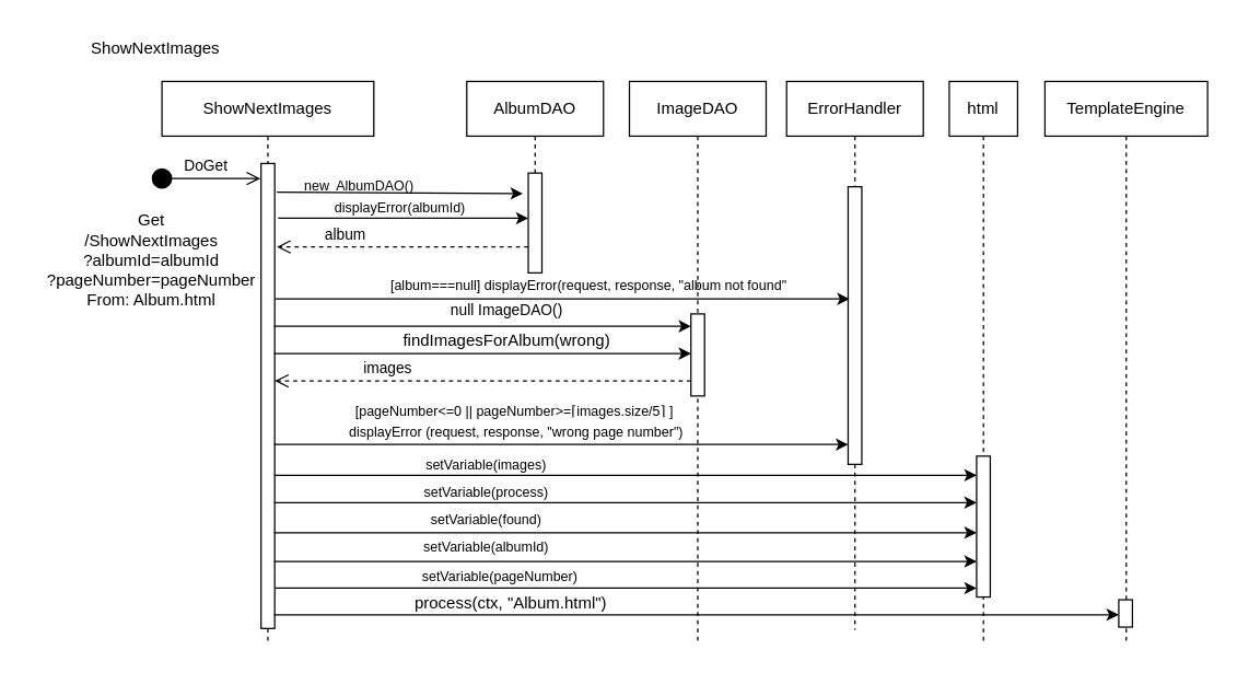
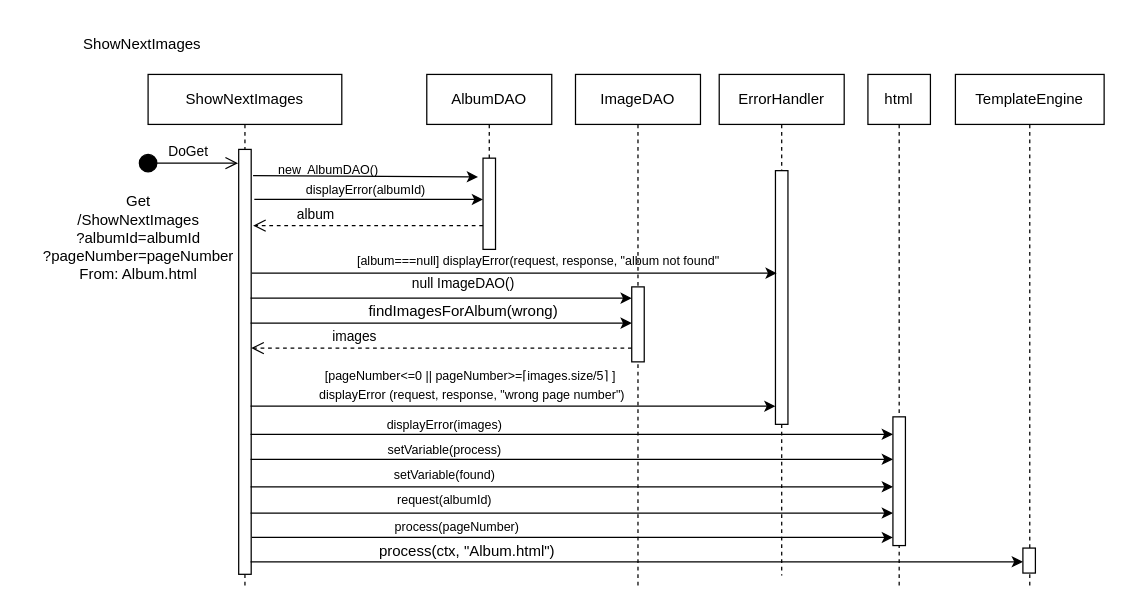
  <mxCell id="0" />
  <mxCell id="1" parent="0" />
  <mxCell id="2" value="&lt;span style=&quot;text-wrap: nowrap;&quot;&gt;ShowNextImages&lt;/span&gt;" style="shape=umlLifeline;perimeter=lifelinePerimeter;whiteSpace=wrap;html=1;container=0;dropTarget=0;collapsible=0;recursiveResize=0;outlineConnect=0;portConstraint=eastwest;newEdgeStyle={&quot;edgeStyle&quot;:&quot;elbowEdgeStyle&quot;,&quot;elbow&quot;:&quot;vertical&quot;,&quot;curved&quot;:0,&quot;rounded&quot;:0};" parent="1" vertex="1"><mxGeometry x="118" y="59" width="155" height="411" as="geometry" /></mxCell>
  <mxCell id="3" value="" style="html=1;points=[];perimeter=orthogonalPerimeter;outlineConnect=0;targetShapes=umlLifeline;portConstraint=eastwest;newEdgeStyle={&quot;edgeStyle&quot;:&quot;elbowEdgeStyle&quot;,&quot;elbow&quot;:&quot;vertical&quot;,&quot;curved&quot;:0,&quot;rounded&quot;:0};" parent="2" vertex="1"><mxGeometry x="72.5" y="60" width="10" height="340" as="geometry" /></mxCell>
  <mxCell id="4" value="DoGet" style="html=1;verticalAlign=bottom;startArrow=circle;startFill=1;endArrow=open;startSize=6;endSize=8;curved=0;rounded=0;" parent="1" edge="1"><mxGeometry width="80" relative="1" as="geometry"><mxPoint x="110" y="130" as="sourcePoint" /><mxPoint x="190" y="130" as="targetPoint" /><mxPoint as="offset" /></mxGeometry></mxCell>
  <mxCell id="5" value="ShowNextImages" style="text;html=1;align=center;verticalAlign=middle;resizable=0;points=[];autosize=1;strokeColor=none;fillColor=none;" parent="1" vertex="1"><mxGeometry x="53" y="20" width="120" height="30" as="geometry" /></mxCell>
  <mxCell id="6" value="&lt;div&gt;Get&lt;/div&gt;&lt;div&gt;/ShowNextImages&lt;/div&gt;&lt;div&gt;?albumId=albumId&lt;/div&gt;&lt;div&gt;?pageNumber=pageNumber&lt;/div&gt;&lt;div&gt;From: Album.html&lt;/div&gt;&lt;div&gt;&lt;br&gt;&lt;/div&gt;" style="text;html=1;align=center;verticalAlign=middle;resizable=0;points=[];autosize=1;strokeColor=none;fillColor=none;" parent="1" vertex="1"><mxGeometry x="20" y="147" width="180" height="100" as="geometry" /></mxCell>
  <mxCell id="7" value="" style="endArrow=classic;html=1;rounded=0;" parent="1" edge="1" target="11"><mxGeometry width="50" height="50" relative="1" as="geometry"><mxPoint x="200" y="410" as="sourcePoint" /><mxPoint x="620" y="410" as="targetPoint" /></mxGeometry></mxCell>
  <mxCell id="8" value="TemplateEngine" style="shape=umlLifeline;perimeter=lifelinePerimeter;whiteSpace=wrap;html=1;container=0;dropTarget=0;collapsible=0;recursiveResize=0;outlineConnect=0;portConstraint=eastwest;newEdgeStyle={&quot;edgeStyle&quot;:&quot;elbowEdgeStyle&quot;,&quot;elbow&quot;:&quot;vertical&quot;,&quot;curved&quot;:0,&quot;rounded&quot;:0};" parent="1" vertex="1"><mxGeometry x="764" y="59" width="119" height="411" as="geometry" /></mxCell>
  <mxCell id="9" value="" style="html=1;points=[];perimeter=orthogonalPerimeter;outlineConnect=0;targetShapes=umlLifeline;portConstraint=eastwest;newEdgeStyle={&quot;edgeStyle&quot;:&quot;elbowEdgeStyle&quot;,&quot;elbow&quot;:&quot;vertical&quot;,&quot;curved&quot;:0,&quot;rounded&quot;:0};" parent="8" vertex="1"><mxGeometry x="54" y="379" width="10" height="20" as="geometry" /></mxCell>
  <mxCell id="10" value="html" style="shape=umlLifeline;perimeter=lifelinePerimeter;whiteSpace=wrap;html=1;container=0;dropTarget=0;collapsible=0;recursiveResize=0;outlineConnect=0;portConstraint=eastwest;newEdgeStyle={&quot;edgeStyle&quot;:&quot;elbowEdgeStyle&quot;,&quot;elbow&quot;:&quot;vertical&quot;,&quot;curved&quot;:0,&quot;rounded&quot;:0};" parent="1" vertex="1"><mxGeometry x="694" y="59" width="50" height="411" as="geometry" /></mxCell>
  <mxCell id="11" value="" style="html=1;points=[];perimeter=orthogonalPerimeter;outlineConnect=0;targetShapes=umlLifeline;portConstraint=eastwest;newEdgeStyle={&quot;edgeStyle&quot;:&quot;elbowEdgeStyle&quot;,&quot;elbow&quot;:&quot;vertical&quot;,&quot;curved&quot;:0,&quot;rounded&quot;:0};" parent="10" vertex="1"><mxGeometry x="20" y="274" width="10" height="103" as="geometry" /></mxCell>
  <mxCell id="12" value="" style="endArrow=classic;html=1;rounded=0;" parent="1" target="9" edge="1"><mxGeometry width="50" height="50" relative="1" as="geometry"><mxPoint x="200" y="449" as="sourcePoint" /><mxPoint x="724" y="449" as="targetPoint" /></mxGeometry></mxCell>
  <mxCell id="13" value="process(ctx, &quot;Album.html&quot;)" style="text;html=1;align=center;verticalAlign=middle;resizable=0;points=[];autosize=1;strokeColor=none;fillColor=none;" parent="1" vertex="1"><mxGeometry x="293" y="426" width="160" height="30" as="geometry" /></mxCell>
  <mxCell id="14" value="ImageDAO" style="shape=umlLifeline;perimeter=lifelinePerimeter;whiteSpace=wrap;html=1;container=0;dropTarget=0;collapsible=0;recursiveResize=0;outlineConnect=0;portConstraint=eastwest;newEdgeStyle={&quot;edgeStyle&quot;:&quot;elbowEdgeStyle&quot;,&quot;elbow&quot;:&quot;vertical&quot;,&quot;curved&quot;:0,&quot;rounded&quot;:0};" parent="1" vertex="1"><mxGeometry x="460" y="59" width="100" height="411" as="geometry" /></mxCell>
  <mxCell id="15" value="" style="html=1;points=[];perimeter=orthogonalPerimeter;outlineConnect=0;targetShapes=umlLifeline;portConstraint=eastwest;newEdgeStyle={&quot;edgeStyle&quot;:&quot;elbowEdgeStyle&quot;,&quot;elbow&quot;:&quot;vertical&quot;,&quot;curved&quot;:0,&quot;rounded&quot;:0};" parent="14" vertex="1"><mxGeometry x="45" y="170" width="10" height="60" as="geometry" /></mxCell>
  <mxCell id="16" value="" style="endArrow=classic;html=1;rounded=0;exitX=1.02;exitY=0.085;exitDx=0;exitDy=0;exitPerimeter=0;" parent="1" edge="1" target="15"><mxGeometry width="50" height="50" relative="1" as="geometry"><mxPoint x="200" y="238" as="sourcePoint" /><mxPoint x="485" y="238" as="targetPoint" /></mxGeometry></mxCell>
  <mxCell id="17" value="&lt;font style=&quot;font-size: 11px;&quot;&gt;null ImageDAO()&lt;/font&gt;" style="text;html=1;align=center;verticalAlign=middle;resizable=0;points=[];autosize=1;strokeColor=none;fillColor=none;" parent="1" vertex="1"><mxGeometry x="315" y="211" width="110" height="30" as="geometry" /></mxCell>
  <mxCell id="18" value="" style="endArrow=classic;html=1;rounded=0;exitX=1.02;exitY=0.085;exitDx=0;exitDy=0;exitPerimeter=0;" parent="1" edge="1" target="15"><mxGeometry width="50" height="50" relative="1" as="geometry"><mxPoint x="200" y="258" as="sourcePoint" /><mxPoint x="485" y="258" as="targetPoint" /></mxGeometry></mxCell>
  <mxCell id="19" value="findImagesForAlbum(wrong)" style="text;html=1;align=center;verticalAlign=middle;resizable=0;points=[];autosize=1;strokeColor=none;fillColor=none;" parent="1" vertex="1"><mxGeometry x="280" y="234" width="180" height="30" as="geometry" /></mxCell>
  <mxCell id="20" value="images" style="html=1;verticalAlign=bottom;endArrow=open;dashed=1;endSize=8;edgeStyle=elbowEdgeStyle;elbow=vertical;curved=0;rounded=0;" parent="1" edge="1"><mxGeometry x="0.456" relative="1" as="geometry"><mxPoint x="200.5" y="278" as="targetPoint" /><Array as="points"><mxPoint x="480" y="278" /></Array><mxPoint x="505" y="278" as="sourcePoint" /><mxPoint as="offset" /></mxGeometry></mxCell>
  <mxCell id="21" value="" style="endArrow=classic;html=1;rounded=0;" parent="1" edge="1" target="11"><mxGeometry width="50" height="50" relative="1" as="geometry"><mxPoint x="200" y="347" as="sourcePoint" /><mxPoint x="620" y="347" as="targetPoint" /></mxGeometry></mxCell>
  <mxCell id="22" value="" style="endArrow=classic;html=1;rounded=0;" parent="1" edge="1" target="11"><mxGeometry width="50" height="50" relative="1" as="geometry"><mxPoint x="200" y="367" as="sourcePoint" /><mxPoint x="620" y="367" as="targetPoint" /></mxGeometry></mxCell>
  <mxCell id="23" value="" style="endArrow=classic;html=1;rounded=0;" parent="1" edge="1" target="11"><mxGeometry width="50" height="50" relative="1" as="geometry"><mxPoint x="200" y="389" as="sourcePoint" /><mxPoint x="620" y="389" as="targetPoint" /></mxGeometry></mxCell>
- <mxCell id="24" value="&lt;font style=&quot;font-size: 10px;&quot;&gt;setVariable(images)&lt;/font&gt;" style="text;html=1;align=center;verticalAlign=middle;resizable=0;points=[];autosize=1;strokeColor=none;fillColor=none;" parent="1" vertex="1"><mxGeometry x="300" y="324" width="110" height="30" as="geometry" /></mxCell>
+ <mxCell id="24" value="&lt;font style=&quot;font-size: 10px;&quot;&gt;displayError(images)&lt;/font&gt;" style="text;html=1;align=center;verticalAlign=middle;resizable=0;points=[];autosize=1;strokeColor=none;fillColor=none;" parent="1" vertex="1"><mxGeometry x="300" y="324" width="110" height="30" as="geometry" /></mxCell>
  <mxCell id="25" value="&lt;font style=&quot;font-size: 10px;&quot;&gt;setVariable(process)&lt;/font&gt;" style="text;html=1;align=center;verticalAlign=middle;resizable=0;points=[];autosize=1;strokeColor=none;fillColor=none;" parent="1" vertex="1"><mxGeometry x="290" y="344" width="130" height="30" as="geometry" /></mxCell>
  <mxCell id="26" value="&lt;font style=&quot;font-size: 10px;&quot;&gt;setVariable(found)&lt;/font&gt;" style="text;html=1;align=center;verticalAlign=middle;resizable=0;points=[];autosize=1;strokeColor=none;fillColor=none;" parent="1" vertex="1"><mxGeometry x="295" y="364" width="120" height="30" as="geometry" /></mxCell>
- <mxCell id="27" value="&lt;font style=&quot;font-size: 10px;&quot;&gt;setVariable(albumId)&lt;/font&gt;" style="text;html=1;align=center;verticalAlign=middle;resizable=0;points=[];autosize=1;strokeColor=none;fillColor=none;" parent="1" vertex="1"><mxGeometry x="295" y="384" width="120" height="30" as="geometry" /></mxCell>
+ <mxCell id="27" value="&lt;font style=&quot;font-size: 10px;&quot;&gt;request(albumId)&lt;/font&gt;" style="text;html=1;align=center;verticalAlign=middle;resizable=0;points=[];autosize=1;strokeColor=none;fillColor=none;" parent="1" vertex="1"><mxGeometry x="295" y="384" width="120" height="30" as="geometry" /></mxCell>
  <mxCell id="28" value="" style="endArrow=classic;html=1;rounded=0;" edge="1" parent="1" target="11"><mxGeometry width="50" height="50" relative="1" as="geometry"><mxPoint x="201" y="429.5" as="sourcePoint" /><mxPoint x="621" y="429.5" as="targetPoint" /></mxGeometry></mxCell>
- <mxCell id="29" value="&lt;font style=&quot;font-size: 10px;&quot;&gt;setVariable(pageNumber)&lt;/font&gt;" style="text;html=1;align=center;verticalAlign=middle;resizable=0;points=[];autosize=1;strokeColor=none;fillColor=none;" vertex="1" parent="1"><mxGeometry x="295" y="406" width="140" height="30" as="geometry" /></mxCell>
+ <mxCell id="29" value="&lt;font style=&quot;font-size: 10px;&quot;&gt;process(pageNumber)&lt;/font&gt;" style="text;html=1;align=center;verticalAlign=middle;resizable=0;points=[];autosize=1;strokeColor=none;fillColor=none;" vertex="1" parent="1"><mxGeometry x="295" y="406" width="140" height="30" as="geometry" /></mxCell>
  <mxCell id="30" value="ErrorHandler" style="shape=umlLifeline;perimeter=lifelinePerimeter;whiteSpace=wrap;html=1;container=0;dropTarget=0;collapsible=0;recursiveResize=0;outlineConnect=0;portConstraint=eastwest;newEdgeStyle={&quot;edgeStyle&quot;:&quot;elbowEdgeStyle&quot;,&quot;elbow&quot;:&quot;vertical&quot;,&quot;curved&quot;:0,&quot;rounded&quot;:0};" vertex="1" parent="1"><mxGeometry x="575" y="59" width="100" height="401" as="geometry" /></mxCell>
  <mxCell id="31" value="" style="html=1;points=[];perimeter=orthogonalPerimeter;outlineConnect=0;targetShapes=umlLifeline;portConstraint=eastwest;newEdgeStyle={&quot;edgeStyle&quot;:&quot;elbowEdgeStyle&quot;,&quot;elbow&quot;:&quot;vertical&quot;,&quot;curved&quot;:0,&quot;rounded&quot;:0};" vertex="1" parent="30"><mxGeometry x="45" y="77" width="10" height="203" as="geometry" /></mxCell>
  <mxCell id="32" value="" style="endArrow=classic;html=1;rounded=0;" edge="1" parent="1"><mxGeometry width="50" height="50" relative="1" as="geometry"><mxPoint x="200" y="324.5" as="sourcePoint" /><mxPoint x="620" y="324.5" as="targetPoint" /></mxGeometry></mxCell>
  <mxCell id="33" value="&lt;span style=&quot;font-size: 10px;&quot;&gt;[pageNumber&amp;lt;=0 || pageNumber&amp;gt;=⌈images.size/5⌉ ]&amp;nbsp;&lt;/span&gt;&lt;div&gt;&lt;span style=&quot;font-size: 10px;&quot;&gt;displayError (request, response, &quot;wrong page number&quot;)&lt;/span&gt;&lt;/div&gt;" style="text;html=1;align=center;verticalAlign=middle;resizable=0;points=[];autosize=1;strokeColor=none;fillColor=none;" vertex="1" parent="1"><mxGeometry x="242" y="287" width="270" height="40" as="geometry" /></mxCell>
  <mxCell id="34" value="AlbumDAO" style="shape=umlLifeline;perimeter=lifelinePerimeter;whiteSpace=wrap;html=1;container=0;dropTarget=0;collapsible=0;recursiveResize=0;outlineConnect=0;portConstraint=eastwest;newEdgeStyle={&quot;edgeStyle&quot;:&quot;elbowEdgeStyle&quot;,&quot;elbow&quot;:&quot;vertical&quot;,&quot;curved&quot;:0,&quot;rounded&quot;:0};" vertex="1" parent="1"><mxGeometry x="341" y="59" width="100" height="131" as="geometry" /></mxCell>
  <mxCell id="35" value="" style="html=1;points=[];perimeter=orthogonalPerimeter;outlineConnect=0;targetShapes=umlLifeline;portConstraint=eastwest;newEdgeStyle={&quot;edgeStyle&quot;:&quot;elbowEdgeStyle&quot;,&quot;elbow&quot;:&quot;vertical&quot;,&quot;curved&quot;:0,&quot;rounded&quot;:0};" vertex="1" parent="34"><mxGeometry x="45" y="67" width="10" height="73" as="geometry" /></mxCell>
  <mxCell id="36" value="" style="endArrow=classic;html=1;rounded=0;exitX=0.025;exitY=1.03;exitDx=0;exitDy=0;exitPerimeter=0;" edge="1" parent="1"><mxGeometry width="50" height="50" relative="1" as="geometry"><mxPoint x="202" y="140" as="sourcePoint" /><mxPoint x="382" y="141" as="targetPoint" /></mxGeometry></mxCell>
  <mxCell id="37" value="" style="endArrow=classic;html=1;rounded=0;exitX=0.025;exitY=1.03;exitDx=0;exitDy=0;exitPerimeter=0;" edge="1" parent="1" target="35"><mxGeometry width="50" height="50" relative="1" as="geometry"><mxPoint x="203" y="159" as="sourcePoint" /><mxPoint x="377" y="160" as="targetPoint" /></mxGeometry></mxCell>
  <mxCell id="38" value="&lt;font style=&quot;font-size: 10px;&quot;&gt;new&amp;nbsp; AlbumDAO()&lt;/font&gt;" style="text;html=1;align=center;verticalAlign=middle;resizable=0;points=[];autosize=1;strokeColor=none;fillColor=none;" vertex="1" parent="1"><mxGeometry x="212" y="120" width="100" height="30" as="geometry" /></mxCell>
  <mxCell id="39" value="&lt;span style=&quot;font-size: 10px;&quot;&gt;displayError(albumId)&lt;/span&gt;" style="text;html=1;align=center;verticalAlign=middle;resizable=0;points=[];autosize=1;strokeColor=none;fillColor=none;" vertex="1" parent="1"><mxGeometry x="227" y="136" width="130" height="30" as="geometry" /></mxCell>
  <mxCell id="40" value="album" style="html=1;verticalAlign=bottom;endArrow=open;dashed=1;endSize=8;edgeStyle=elbowEdgeStyle;elbow=vertical;curved=0;rounded=0;" edge="1" parent="1" source="35"><mxGeometry x="0.459" relative="1" as="geometry"><mxPoint x="202" y="180" as="targetPoint" /><Array as="points"><mxPoint x="332" y="180" /></Array><mxPoint x="325" y="176" as="sourcePoint" /><mxPoint as="offset" /></mxGeometry></mxCell>
  <mxCell id="41" value="" style="endArrow=classic;html=1;rounded=0;" edge="1" parent="1"><mxGeometry width="50" height="50" relative="1" as="geometry"><mxPoint x="201" y="218" as="sourcePoint" /><mxPoint x="621" y="218" as="targetPoint" /></mxGeometry></mxCell>
  <mxCell id="42" value="&lt;span style=&quot;font-size: 10px;&quot;&gt;[album===null] displayError(request, response, &quot;album not found&quot;&lt;/span&gt;" style="text;html=1;align=center;verticalAlign=middle;resizable=0;points=[];autosize=1;strokeColor=none;fillColor=none;" vertex="1" parent="1"><mxGeometry x="275" y="192.5" width="310" height="30" as="geometry" /></mxCell>
